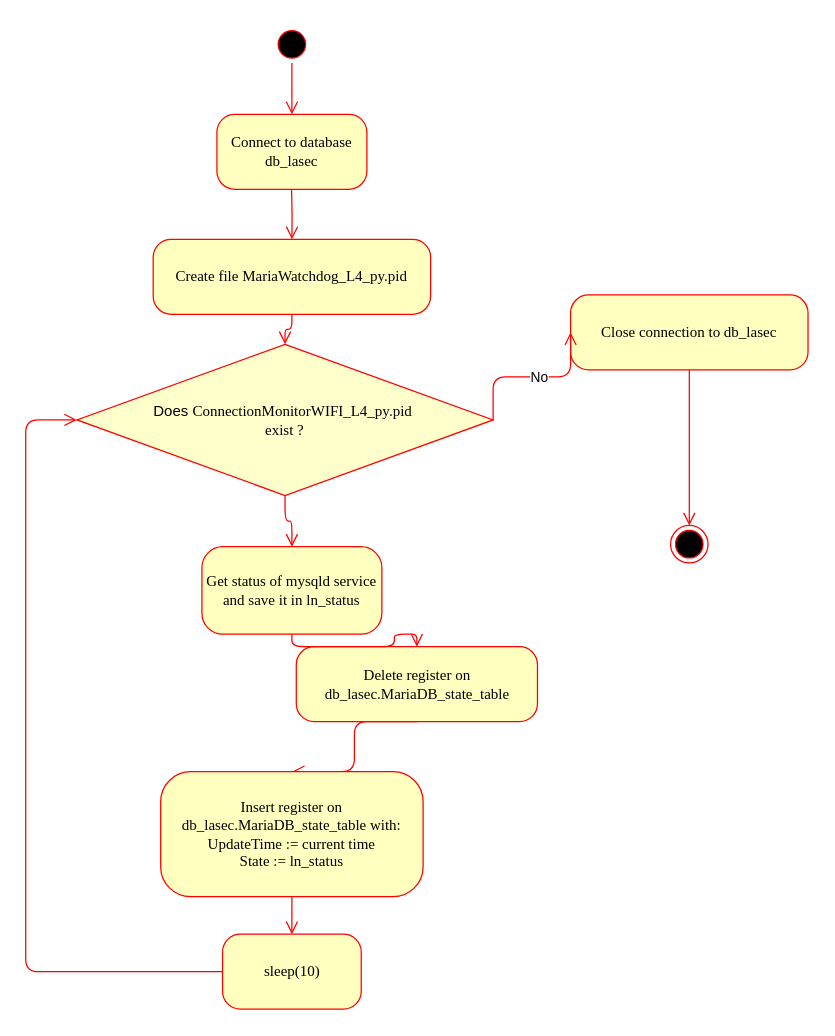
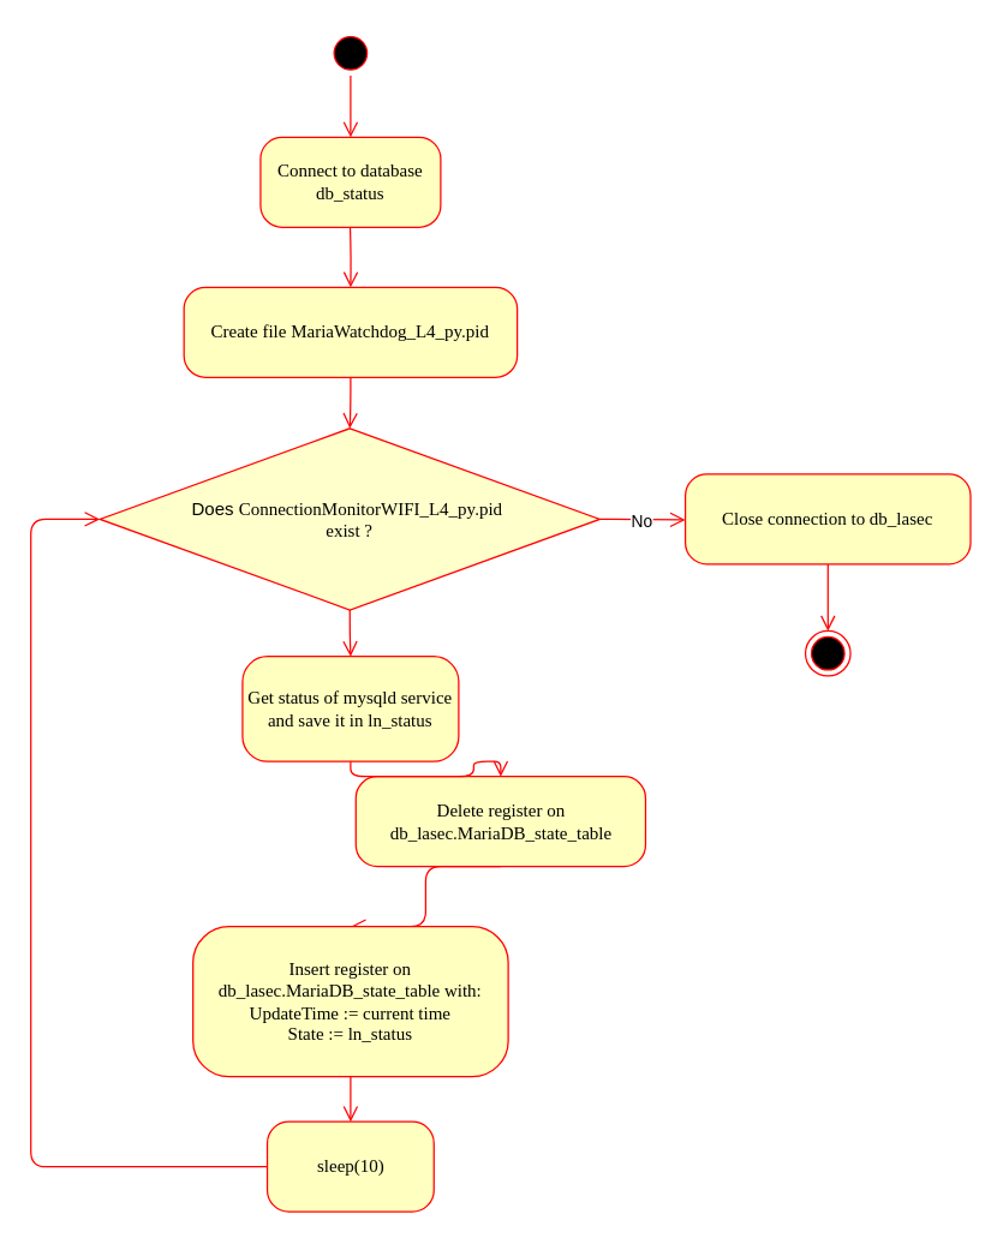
  <mxCell id="0" />
  <mxCell id="1" parent="0" />
  <mxCell id="2" value="" style="ellipse;html=1;shape=startState;fillColor=#000000;strokeColor=#ff0000;rounded=1;shadow=0;comic=0;labelBackgroundColor=none;fontFamily=Verdana;fontSize=12;fontColor=#000000;align=center;direction=south;" parent="1" vertex="1"><mxGeometry x="218" y="20" width="30" height="30" as="geometry" /></mxCell>
- <mxCell id="3" value="Connect to database db_lasec" style="rounded=1;whiteSpace=wrap;html=1;arcSize=24;fillColor=#ffffc0;strokeColor=#FF0000;shadow=0;comic=0;labelBackgroundColor=none;fontFamily=Verdana;fontSize=12;fontColor=#000000;align=center;" parent="1" vertex="1"><mxGeometry x="173" y="91" width="120" height="60" as="geometry" /></mxCell>
+ <mxCell id="3" value="Connect to database db_status" style="rounded=1;whiteSpace=wrap;html=1;arcSize=24;fillColor=#ffffc0;strokeColor=#FF0000;shadow=0;comic=0;labelBackgroundColor=none;fontFamily=Verdana;fontSize=12;fontColor=#000000;align=center;" parent="1" vertex="1"><mxGeometry x="173" y="91" width="120" height="60" as="geometry" /></mxCell>
  <mxCell id="4" style="edgeStyle=orthogonalEdgeStyle;html=1;labelBackgroundColor=none;endArrow=open;endSize=8;strokeColor=#ff0000;fontFamily=Verdana;fontSize=12;align=left;" parent="1" source="2" target="3" edge="1"><mxGeometry relative="1" as="geometry" /></mxCell>
  <mxCell id="5" style="edgeStyle=elbowEdgeStyle;html=1;labelBackgroundColor=none;endArrow=open;endSize=8;strokeColor=#ff0000;fontFamily=Verdana;fontSize=12;align=left;entryX=0;entryY=0.5;exitX=0;exitY=0.5;exitDx=0;exitDy=0;entryDx=0;entryDy=0;" parent="1" source="13" target="10" edge="1"><mxGeometry relative="1" as="geometry"><mxPoint x="420.444" y="245" as="sourcePoint" /><mxPoint x="420" y="120" as="targetPoint" /><Array as="points"><mxPoint x="20" y="420" /></Array></mxGeometry></mxCell>
  <mxCell id="6" value="" style="ellipse;html=1;shape=endState;fillColor=#000000;strokeColor=#ff0000;rounded=1;shadow=0;comic=0;labelBackgroundColor=none;fontFamily=Verdana;fontSize=12;fontColor=#000000;align=center;" parent="1" vertex="1"><mxGeometry x="536" y="420" width="30" height="30" as="geometry" /></mxCell>
  <mxCell id="7" style="edgeStyle=elbowEdgeStyle;html=1;labelBackgroundColor=none;endArrow=open;endSize=8;strokeColor=#ff0000;fontFamily=Verdana;fontSize=12;align=left;exitX=0.5;exitY=1;exitDx=0;exitDy=0;entryX=0.5;entryY=0;entryDx=0;entryDy=0;" parent="1" source="15" target="6" edge="1"><mxGeometry relative="1" as="geometry"><mxPoint x="635" y="780" as="sourcePoint" /><mxPoint x="520" y="390" as="targetPoint" /><Array as="points" /></mxGeometry></mxCell>
  <mxCell id="8" value="Create file MariaWatchdog_L4_py.pid" style="rounded=1;whiteSpace=wrap;html=1;arcSize=24;fillColor=#ffffc0;strokeColor=#ff0000;shadow=0;comic=0;labelBackgroundColor=none;fontFamily=Verdana;fontSize=12;fontColor=#000000;align=center;" parent="1" vertex="1"><mxGeometry x="122" y="191" width="222" height="60" as="geometry" /></mxCell>
  <mxCell id="9" style="edgeStyle=orthogonalEdgeStyle;html=1;labelBackgroundColor=none;endArrow=open;endSize=8;strokeColor=#ff0000;fontFamily=Verdana;fontSize=12;align=left;entryX=0.5;entryY=0;entryDx=0;entryDy=0;" parent="1" target="8" edge="1"><mxGeometry relative="1" as="geometry"><mxPoint x="232.7" y="151" as="sourcePoint" /><mxPoint x="232.7" y="201" as="targetPoint" /></mxGeometry></mxCell>
- <mxCell id="10" value="Does&amp;nbsp;&lt;span style=&quot;font-family: Verdana;&quot;&gt;ConnectionMonitorWIFI_L4_py&lt;/span&gt;&lt;span style=&quot;font-family: Verdana;&quot;&gt;.pid&amp;nbsp;&lt;/span&gt;&lt;div&gt;&lt;span style=&quot;font-family: Verdana;&quot;&gt;exist ?&lt;/span&gt;&lt;/div&gt;" style="rhombus;whiteSpace=wrap;html=1;fillColor=#FFFFCC;strokeColor=#FF0000;" parent="1" vertex="1"><mxGeometry x="61" y="275" width="333" height="121" as="geometry" /></mxCell>
+ <mxCell id="10" value="Does&amp;nbsp;&lt;span style=&quot;font-family: Verdana;&quot;&gt;ConnectionMonitorWIFI_L4_py&lt;/span&gt;&lt;span style=&quot;font-family: Verdana;&quot;&gt;.pid&amp;nbsp;&lt;/span&gt;&lt;div&gt;&lt;span style=&quot;font-family: Verdana;&quot;&gt;exist ?&lt;/span&gt;&lt;/div&gt;" style="rhombus;whiteSpace=wrap;html=1;fillColor=#FFFFCC;strokeColor=#FF0000;" parent="1" vertex="1"><mxGeometry x="66" y="285" width="333" height="121" as="geometry" /></mxCell>
  <mxCell id="11" style="edgeStyle=orthogonalEdgeStyle;html=1;labelBackgroundColor=none;endArrow=open;endSize=8;strokeColor=#ff0000;fontFamily=Verdana;fontSize=12;align=left;exitX=0.5;exitY=1;exitDx=0;exitDy=0;entryX=0.5;entryY=0;entryDx=0;entryDy=0;" parent="1" source="8" target="10" edge="1"><mxGeometry relative="1" as="geometry"><mxPoint x="232.61" y="271" as="sourcePoint" /><mxPoint x="233" y="271" as="targetPoint" /></mxGeometry></mxCell>
  <mxCell id="12" value="Delete register on db_lasec.MariaDB_state_table" style="rounded=1;whiteSpace=wrap;html=1;arcSize=24;fillColor=#ffffc0;strokeColor=#ff0000;shadow=0;comic=0;labelBackgroundColor=none;fontFamily=Verdana;fontSize=12;fontColor=#000000;align=center;" parent="1" vertex="1"><mxGeometry x="236.5" y="517" width="193" height="60" as="geometry" /></mxCell>
  <mxCell id="13" value="sleep(10)" style="rounded=1;whiteSpace=wrap;html=1;arcSize=24;fillColor=#ffffc0;strokeColor=#ff0000;shadow=0;comic=0;labelBackgroundColor=none;fontFamily=Verdana;fontSize=12;fontColor=#000000;align=center;" parent="1" vertex="1"><mxGeometry x="177.5" y="747" width="111" height="60" as="geometry" /></mxCell>
  <mxCell id="14" style="edgeStyle=elbowEdgeStyle;html=1;labelBackgroundColor=none;endArrow=open;endSize=8;strokeColor=#ff0000;fontFamily=Verdana;fontSize=12;align=left;entryX=0.5;entryY=0;entryDx=0;entryDy=0;exitX=0.5;exitY=1;exitDx=0;exitDy=0;" parent="1" source="12" target="21" edge="1"><mxGeometry relative="1" as="geometry"><mxPoint x="230" y="565" as="sourcePoint" /><mxPoint x="231" y="595" as="targetPoint" /><Array as="points" /></mxGeometry></mxCell>
- <mxCell id="15" value="Close connection to db_lasec" style="rounded=1;whiteSpace=wrap;html=1;arcSize=24;fillColor=#ffffc0;strokeColor=#ff0000;shadow=0;comic=0;labelBackgroundColor=none;fontFamily=Verdana;fontSize=12;fontColor=#000000;align=center;" parent="1" vertex="1"><mxGeometry x="456" y="235.5" width="190" height="60" as="geometry" /></mxCell>
+ <mxCell id="15" value="Close connection to db_lasec" style="rounded=1;whiteSpace=wrap;html=1;arcSize=24;fillColor=#ffffc0;strokeColor=#ff0000;shadow=0;comic=0;labelBackgroundColor=none;fontFamily=Verdana;fontSize=12;fontColor=#000000;align=center;" parent="1" vertex="1"><mxGeometry x="456" y="315.5" width="190" height="60" as="geometry" /></mxCell>
  <mxCell id="16" style="edgeStyle=elbowEdgeStyle;html=1;labelBackgroundColor=none;endArrow=open;endSize=8;strokeColor=#ff0000;fontFamily=Verdana;fontSize=12;align=left;entryX=0;entryY=0.5;entryDx=0;entryDy=0;exitX=1;exitY=0.5;exitDx=0;exitDy=0;elbow=vertical;" parent="1" source="10" target="15" edge="1"><mxGeometry relative="1" as="geometry"><mxPoint x="280" y="400" as="sourcePoint" /><mxPoint x="280" y="429" as="targetPoint" /><Array as="points" /></mxGeometry></mxCell>
  <mxCell id="17" value="No" style="edgeLabel;html=1;align=center;verticalAlign=middle;resizable=0;points=[];" parent="16" vertex="1" connectable="0"><mxGeometry x="0.173" relative="1" as="geometry"><mxPoint x="-6" as="offset" /></mxGeometry></mxCell>
  <mxCell id="18" value="Get status of mysqld service and save it in ln_status" style="rounded=1;whiteSpace=wrap;html=1;arcSize=24;fillColor=#ffffc0;strokeColor=#ff0000;shadow=0;comic=0;labelBackgroundColor=none;fontFamily=Verdana;fontSize=12;fontColor=#000000;align=center;" parent="1" vertex="1"><mxGeometry x="161" y="437" width="144" height="70" as="geometry" /></mxCell>
  <mxCell id="19" style="edgeStyle=orthogonalEdgeStyle;html=1;labelBackgroundColor=none;endArrow=open;endSize=8;strokeColor=#ff0000;fontFamily=Verdana;fontSize=12;align=left;exitX=0.5;exitY=1;exitDx=0;exitDy=0;entryX=0.5;entryY=0;entryDx=0;entryDy=0;" parent="1" source="10" target="18" edge="1"><mxGeometry relative="1" as="geometry"><mxPoint x="440" y="237" as="sourcePoint" /><mxPoint x="440" y="271" as="targetPoint" /></mxGeometry></mxCell>
  <mxCell id="20" style="edgeStyle=orthogonalEdgeStyle;html=1;labelBackgroundColor=none;endArrow=open;endSize=8;strokeColor=#ff0000;fontFamily=Verdana;fontSize=12;align=left;exitX=0.5;exitY=1;exitDx=0;exitDy=0;" parent="1" source="18" target="12" edge="1"><mxGeometry relative="1" as="geometry"><mxPoint x="250" y="537" as="sourcePoint" /><mxPoint x="350" y="408" as="targetPoint" /></mxGeometry></mxCell>
  <mxCell id="21" value="Insert register on db_lasec.MariaDB_state_table with:&lt;div&gt;UpdateTime := current time&lt;/div&gt;&lt;div&gt;State := ln_status&lt;/div&gt;" style="rounded=1;whiteSpace=wrap;html=1;arcSize=24;fillColor=#ffffc0;strokeColor=#ff0000;shadow=0;comic=0;labelBackgroundColor=none;fontFamily=Verdana;fontSize=12;fontColor=#000000;align=center;" vertex="1" parent="1"><mxGeometry x="128" y="617" width="210" height="100" as="geometry" /></mxCell>
  <mxCell id="22" style="edgeStyle=elbowEdgeStyle;html=1;labelBackgroundColor=none;endArrow=open;endSize=8;strokeColor=#ff0000;fontFamily=Verdana;fontSize=12;align=left;entryX=0.5;entryY=0;entryDx=0;entryDy=0;exitX=0.5;exitY=1;exitDx=0;exitDy=0;" edge="1" parent="1" source="21" target="13"><mxGeometry relative="1" as="geometry"><mxPoint x="390" y="567" as="sourcePoint" /><mxPoint x="390" y="597" as="targetPoint" /><Array as="points" /></mxGeometry></mxCell>
